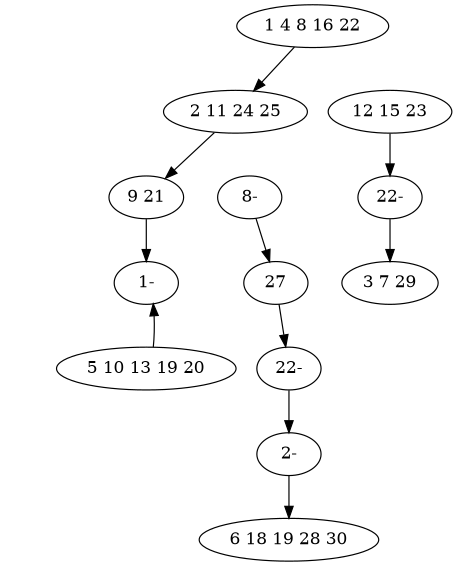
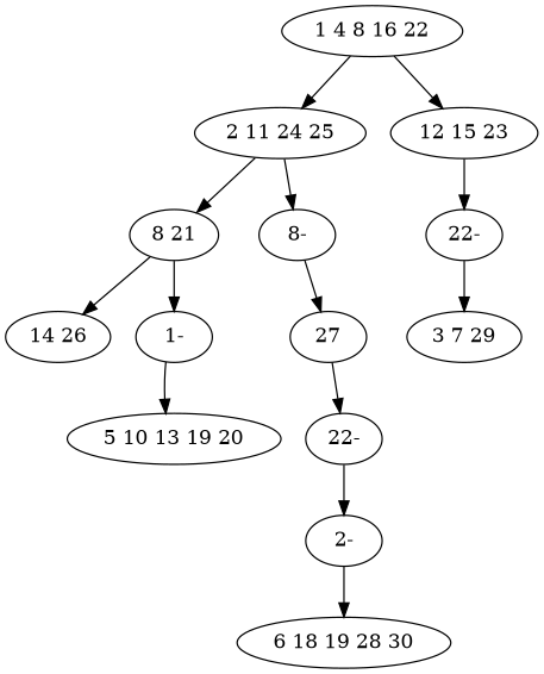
  digraph {
    fontname="DejaVu Serif"
    node [fontname="DejaVu Serif"]
    edge [fontname="DejaVu Serif"]
    n1 [label="1 4 8 16 22"]
    n2 [label="2 11 24 25"]
    n3 [label="12 15 23"]
-   n4 [label="9 21"]
+   n4 [label="8 21"]
    n5 [label="8-"]
    n6 [label="22-"]
+   n7 [label="14 26"]
    n8 [label="1-"]
    n9 [label=27]
    n10 [label="5 10 13 19 20"]
    n11 [label="22-"]
    n12 [label="3 7 29"]
    n13 [label="2-"]
    n14 [label="6 18 19 28 30"]
    n1 -> n2
+   n1 -> n3
    n2 -> n4
+   n2 -> n5
    n3 -> n6
+   n4 -> n7
    n4 -> n8
    n5 -> n9
    n6 -> n12
-   n10 -> n8
+   n8 -> n10
    n9 -> n11
    n11 -> n13
    n13 -> n14
  }
